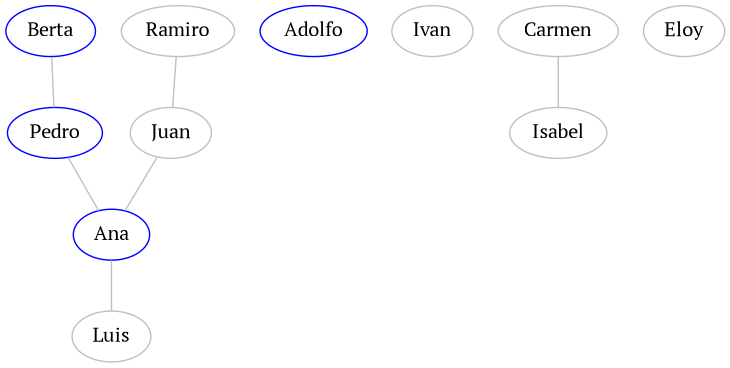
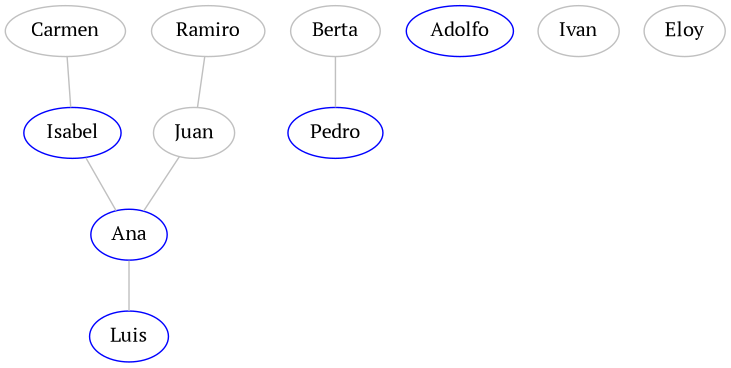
  strict graph {
    fontname="PT Serif"
    node [color=gray fontname="PT Serif"]
    edge [color=gray fontname="PT Serif"]
    n1 [color=blue label=Ana]
-   n2 [label=Luis]
-   n3 [color=blue label=Berta]
+   n2 [color=blue label=Luis]
+   n3 [label=Berta]
    n4 [color=blue label=Pedro]
    n5 [color=blue label=Adolfo]
    n6 [label=Ivan]
    n7 [label=Carmen]
-   n8 [label=Isabel]
+   n8 [color=blue label=Isabel]
    n9 [label=Juan]
    n10 [label=Ramiro]
    n11 [label=Eloy]
    n1 -- n2
    n3 -- n4
    n7 -- n8
-   n4 -- n1
+   n8 -- n1
    n9 -- n1
    n10 -- n9
  }
